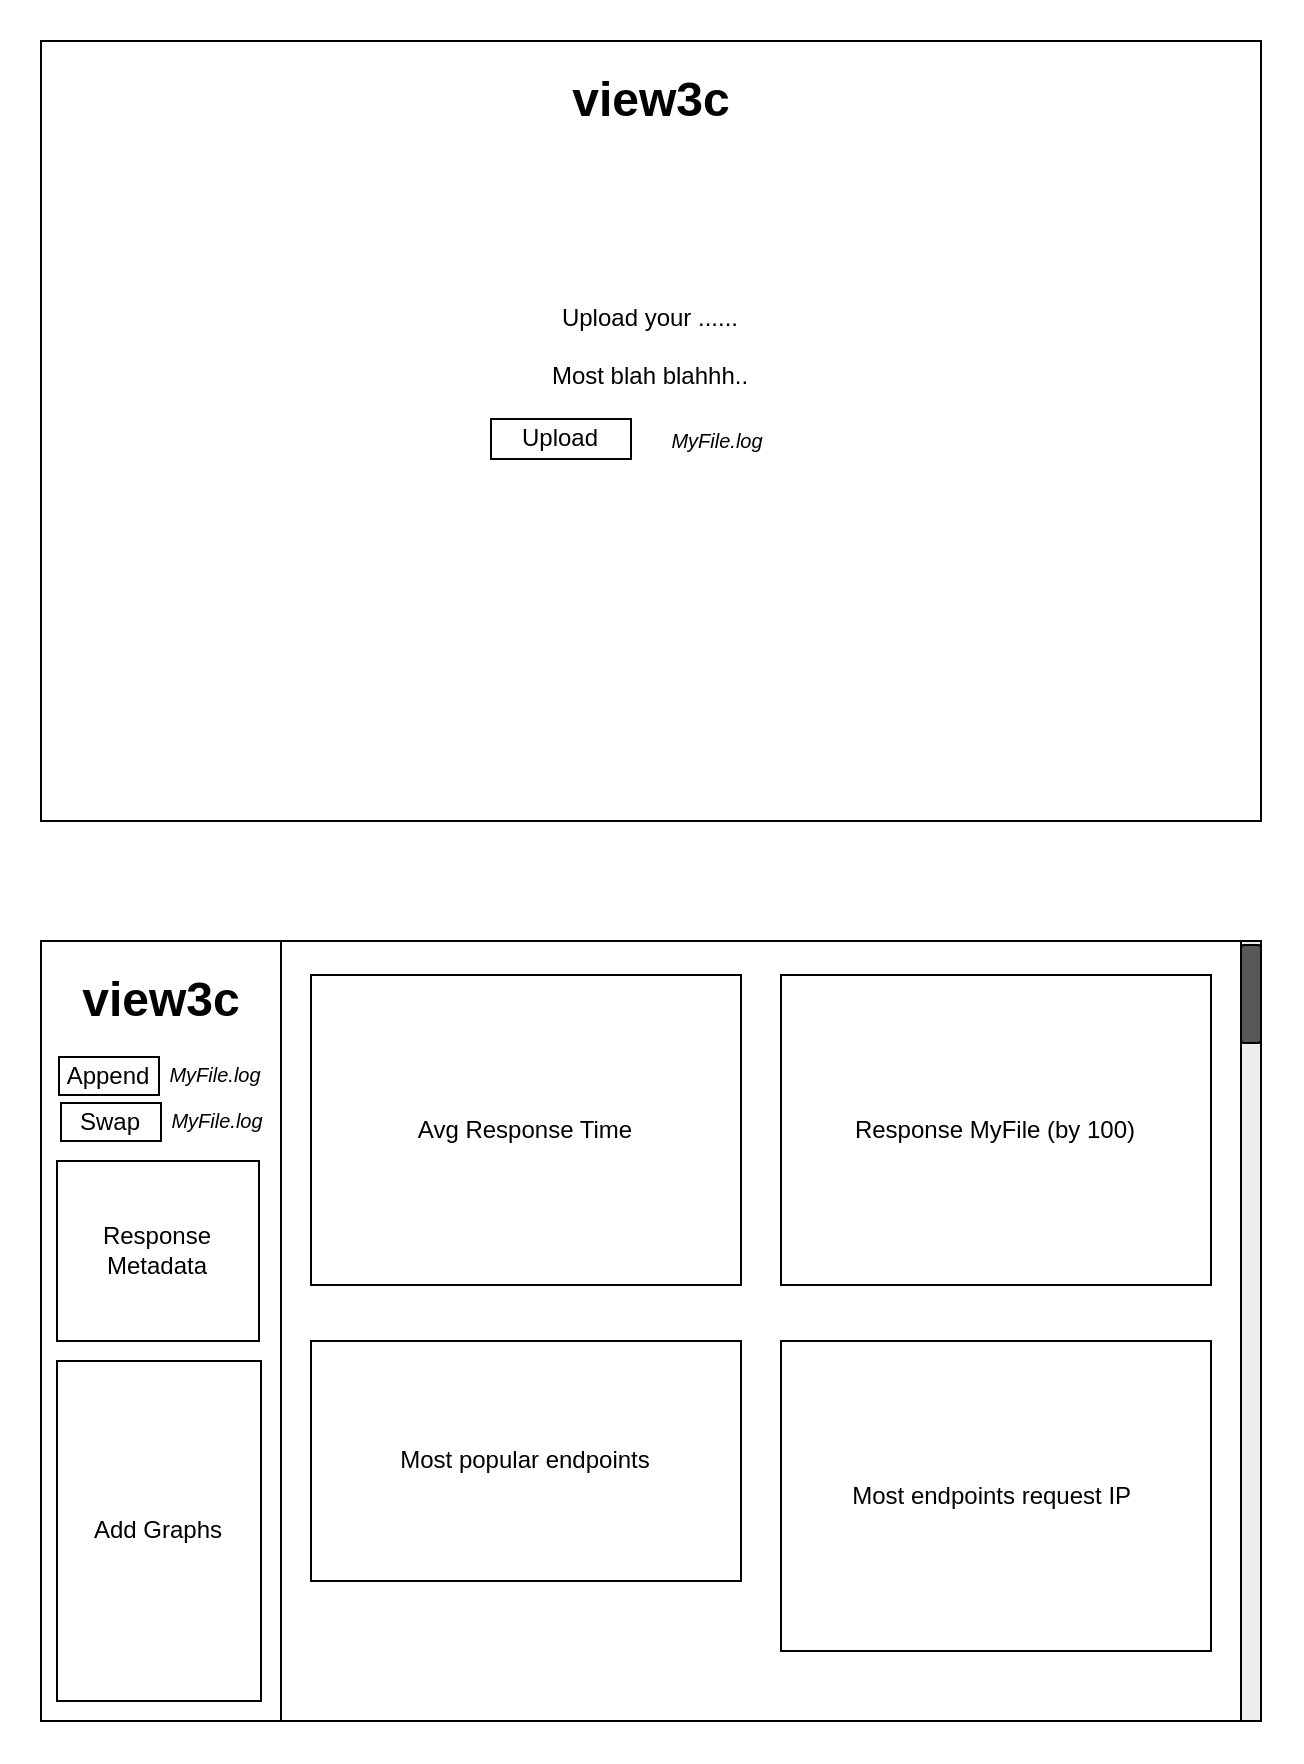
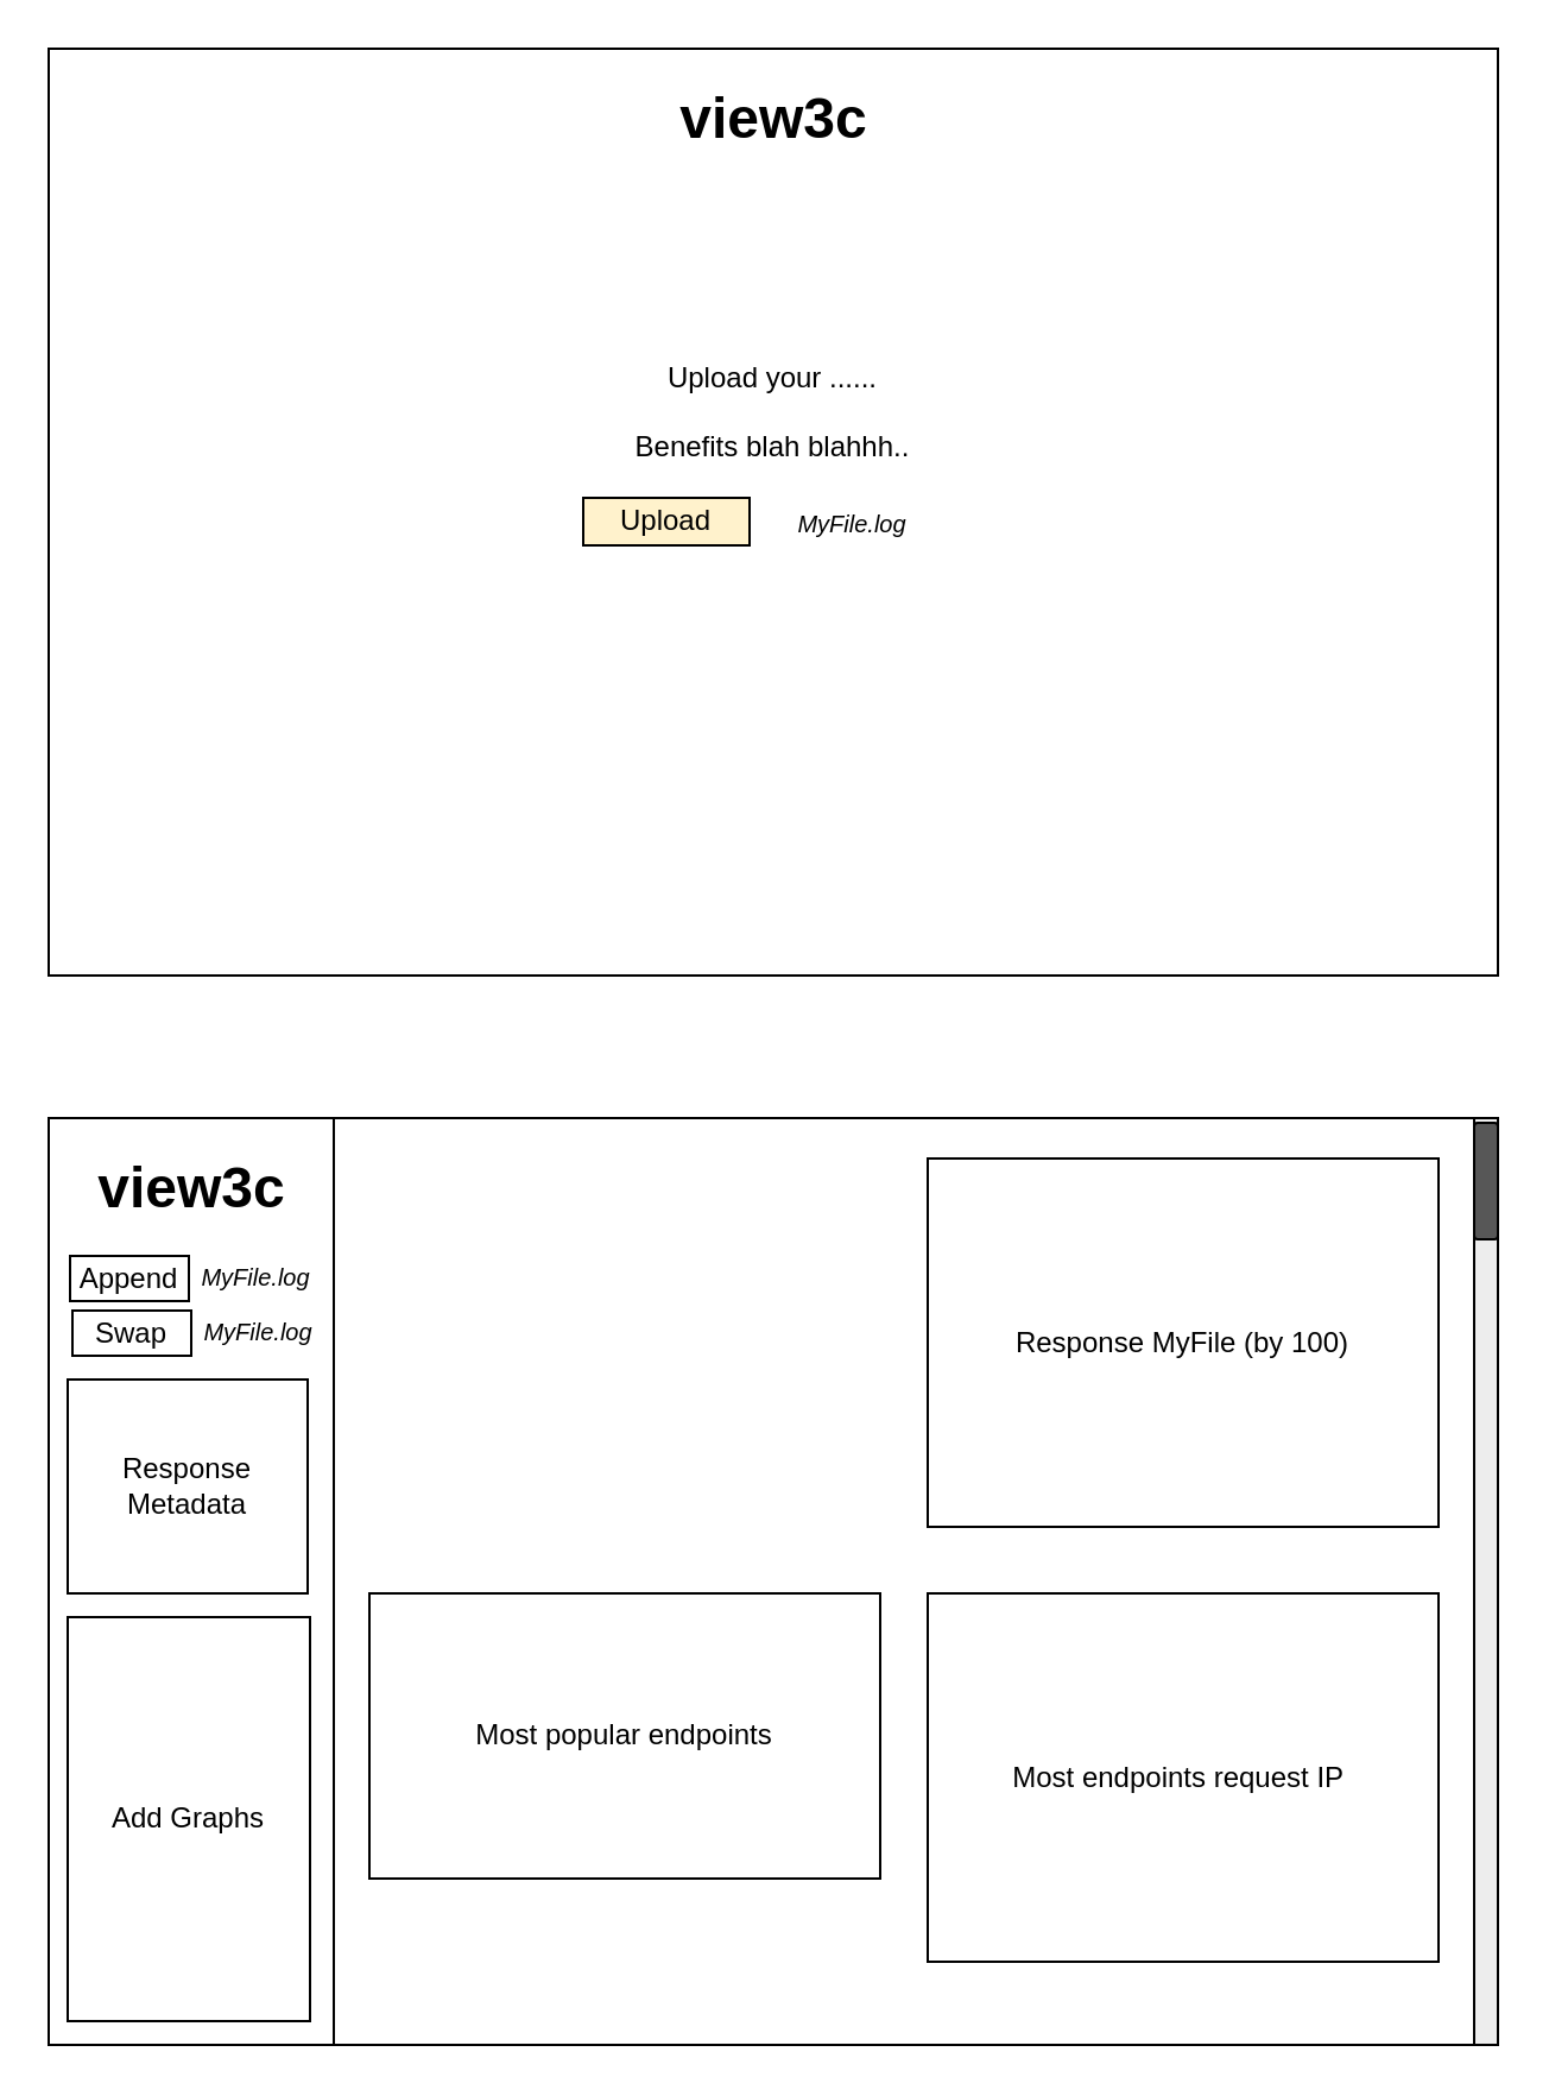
  <mxCell id="0" />
  <mxCell id="1" parent="0" />
  <mxCell id="2" value="" style="rounded=0;whiteSpace=wrap;html=1;movable=0;resizable=0;rotatable=0;deletable=0;editable=0;locked=1;connectable=0;" vertex="1" parent="1"><mxGeometry x="20" y="20" width="610" height="390" as="geometry" /></mxCell>
  <mxCell id="3" value="" style="rounded=0;whiteSpace=wrap;html=1;movable=0;resizable=0;rotatable=0;deletable=0;editable=0;locked=1;connectable=0;" vertex="1" parent="1"><mxGeometry x="20" y="470" width="610" height="390" as="geometry" /></mxCell>
  <mxCell id="4" value="view3c" style="text;strokeColor=none;fillColor=none;html=1;fontSize=24;fontStyle=1;verticalAlign=middle;align=center;" vertex="1" parent="1"><mxGeometry x="275" y="30" width="100" height="40" as="geometry" /></mxCell>
- <mxCell id="5" value="&lt;div&gt;Upload your ......&lt;br&gt;&lt;br&gt;Most blah blahhh..&lt;/div&gt;&lt;div&gt;&lt;br&gt;&lt;/div&gt;" style="text;strokeColor=none;fillColor=none;html=1;whiteSpace=wrap;verticalAlign=middle;overflow=hidden;align=center;" vertex="1" parent="1"><mxGeometry x="265" y="140" width="120" height="80" as="geometry" /></mxCell>
- <mxCell id="6" value="Upload" style="rounded=0;whiteSpace=wrap;html=1;" vertex="1" parent="1"><mxGeometry x="245" y="209" width="70" height="20" as="geometry" /></mxCell>
+ <mxCell id="5" value="&lt;div&gt;Upload your ......&lt;br&gt;&lt;br&gt;Benefits blah blahhh..&lt;/div&gt;&lt;div&gt;&lt;br&gt;&lt;/div&gt;" style="text;strokeColor=none;fillColor=none;html=1;whiteSpace=wrap;verticalAlign=middle;overflow=hidden;align=center;" vertex="1" parent="1"><mxGeometry x="265" y="140" width="120" height="80" as="geometry" /></mxCell>
+ <mxCell id="6" value="Upload" style="rounded=0;whiteSpace=wrap;html=1;fillColor=#fff2cc;" vertex="1" parent="1"><mxGeometry x="245" y="209" width="70" height="20" as="geometry" /></mxCell>
  <mxCell id="7" style="edgeStyle=orthogonalEdgeStyle;rounded=0;orthogonalLoop=1;jettySize=auto;html=1;exitX=0.5;exitY=1;exitDx=0;exitDy=0;" edge="1" parent="1"><mxGeometry relative="1" as="geometry"><mxPoint x="280" y="230" as="sourcePoint" /><mxPoint x="280" y="230" as="targetPoint" /></mxGeometry></mxCell>
  <mxCell id="8" value="" style="rounded=0;whiteSpace=wrap;html=1;movable=0;resizable=0;rotatable=0;deletable=0;editable=0;locked=1;connectable=0;" vertex="1" parent="1"><mxGeometry x="20" y="470" width="120" height="390" as="geometry" /></mxCell>
  <mxCell id="9" value="view3c" style="text;strokeColor=none;fillColor=none;html=1;fontSize=24;fontStyle=1;verticalAlign=middle;align=center;" vertex="1" parent="1"><mxGeometry x="30" y="480" width="100" height="40" as="geometry" /></mxCell>
  <mxCell id="10" value="MyFile.log" style="text;strokeColor=none;fillColor=none;html=1;fontSize=10;fontStyle=2;verticalAlign=middle;align=center;" vertex="1" parent="1"><mxGeometry x="315" y="209" width="85" height="21" as="geometry" /></mxCell>
  <mxCell id="11" value="Append" style="rounded=0;whiteSpace=wrap;html=1;" vertex="1" parent="1"><mxGeometry x="29" y="528" width="50" height="19" as="geometry" /></mxCell>
  <mxCell id="12" style="edgeStyle=orthogonalEdgeStyle;rounded=0;orthogonalLoop=1;jettySize=auto;html=1;exitX=0.5;exitY=1;exitDx=0;exitDy=0;" edge="1" parent="1"><mxGeometry relative="1" as="geometry"><mxPoint x="64" y="549" as="sourcePoint" /><mxPoint x="64" y="549" as="targetPoint" /></mxGeometry></mxCell>
  <mxCell id="13" value="MyFile.log" style="text;strokeColor=none;fillColor=none;html=1;fontSize=10;fontStyle=2;verticalAlign=middle;align=center;" vertex="1" parent="1"><mxGeometry x="85" y="527" width="44" height="20" as="geometry" /></mxCell>
  <mxCell id="14" value="Swap" style="rounded=0;whiteSpace=wrap;html=1;" vertex="1" parent="1"><mxGeometry x="30" y="551" width="50" height="19" as="geometry" /></mxCell>
  <mxCell id="15" style="edgeStyle=orthogonalEdgeStyle;rounded=0;orthogonalLoop=1;jettySize=auto;html=1;exitX=0.5;exitY=1;exitDx=0;exitDy=0;" edge="1" parent="1"><mxGeometry relative="1" as="geometry"><mxPoint x="65" y="572" as="sourcePoint" /><mxPoint x="65" y="572" as="targetPoint" /></mxGeometry></mxCell>
  <mxCell id="16" value="MyFile.log" style="text;strokeColor=none;fillColor=none;html=1;fontSize=10;fontStyle=2;verticalAlign=middle;align=center;" vertex="1" parent="1"><mxGeometry x="86" y="550" width="44" height="20" as="geometry" /></mxCell>
  <mxCell id="17" value="Response Metadata" style="rounded=0;whiteSpace=wrap;html=1;" vertex="1" parent="1"><mxGeometry x="28" y="580" width="101" height="90" as="geometry" /></mxCell>
  <mxCell id="18" value="Add Graphs" style="rounded=0;whiteSpace=wrap;html=1;" vertex="1" parent="1"><mxGeometry x="28" y="680" width="102" height="170" as="geometry" /></mxCell>
- <mxCell id="19" value="Avg Response Time" style="rounded=0;whiteSpace=wrap;html=1;" vertex="1" parent="1"><mxGeometry x="155" y="487" width="215" height="155" as="geometry" /></mxCell>
  <mxCell id="20" value="Response MyFile (by 100)" style="rounded=0;whiteSpace=wrap;html=1;" vertex="1" parent="1"><mxGeometry x="390" y="487" width="215" height="155" as="geometry" /></mxCell>
  <mxCell id="21" value="Most popular endpoints" style="rounded=0;whiteSpace=wrap;html=1;" vertex="1" parent="1"><mxGeometry x="155" y="670" width="215" height="120" as="geometry" /></mxCell>
  <mxCell id="22" value="Most endpoints request IP&amp;nbsp;" style="rounded=0;whiteSpace=wrap;html=1;" vertex="1" parent="1"><mxGeometry x="390" y="670" width="215" height="155" as="geometry" /></mxCell>
  <mxCell id="23" value="" style="rounded=0;whiteSpace=wrap;html=1;fillColor=light-dark(#ededed, #ededed);" vertex="1" parent="1"><mxGeometry x="620" y="470" width="10" height="390" as="geometry" /></mxCell>
  <mxCell id="24" value="" style="rounded=1;whiteSpace=wrap;html=1;gradientColor=none;fillStyle=solid;fillColor=light-dark(#575757, #ededed);" vertex="1" parent="1"><mxGeometry x="620" y="472" width="10" height="49" as="geometry" /></mxCell>
